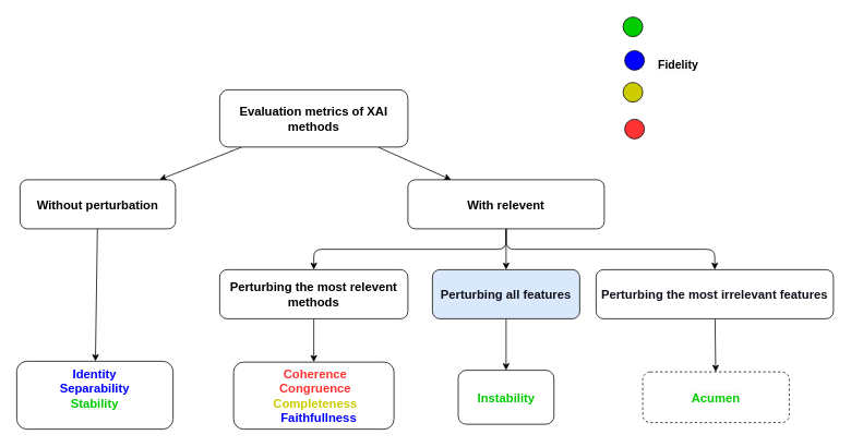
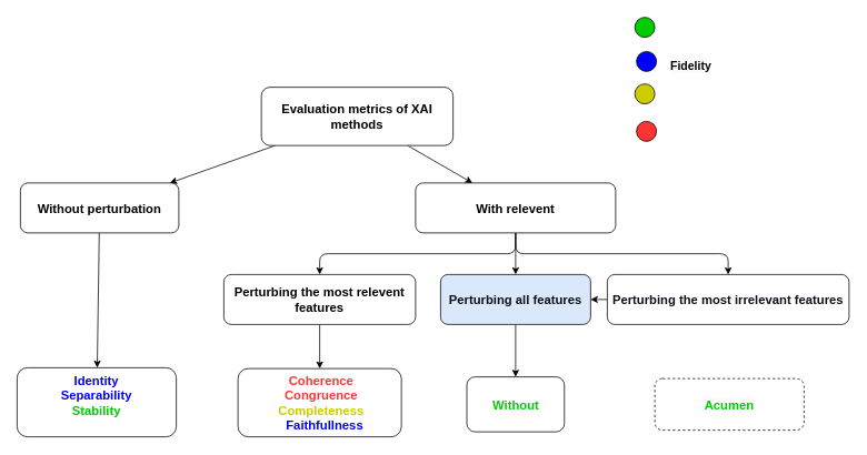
  <mxCell id="0" />
  <mxCell id="1" parent="0" />
  <mxCell id="2" value="" style="rounded=1;orthogonalLoop=1;jettySize=auto;html=1;fontSize=15;labelBackgroundColor=none;fontColor=default;" parent="1" source="4" target="6" edge="1"><mxGeometry relative="1" as="geometry" /></mxCell>
  <mxCell id="3" value="" style="rounded=1;orthogonalLoop=1;jettySize=auto;html=1;fontSize=15;labelBackgroundColor=none;fontColor=default;" parent="1" source="4" target="10" edge="1"><mxGeometry relative="1" as="geometry" /></mxCell>
- <mxCell id="4" value="Evaluation metrics of XAI methods" style="rounded=1;whiteSpace=wrap;html=1;fontStyle=1;fontSize=15;labelBackgroundColor=none;" parent="1" vertex="1"><mxGeometry x="268" y="109" width="230" height="70" as="geometry" /></mxCell>
+ <mxCell id="4" value="Evaluation metrics of XAI methods" style="rounded=1;whiteSpace=wrap;html=1;fontStyle=1;fontSize=15;labelBackgroundColor=none;" parent="1" vertex="1"><mxGeometry x="313" y="104" width="230" height="70" as="geometry" /></mxCell>
  <mxCell id="5" value="" style="rounded=1;orthogonalLoop=1;jettySize=auto;html=1;fontSize=15;labelBackgroundColor=none;fontColor=default;" parent="1" source="6" target="11" edge="1"><mxGeometry relative="1" as="geometry" /></mxCell>
  <mxCell id="6" value="Without perturbation" style="whiteSpace=wrap;html=1;rounded=1;fontStyle=1;fontSize=15;labelBackgroundColor=none;" parent="1" vertex="1"><mxGeometry x="24" y="219" width="190" height="60" as="geometry" /></mxCell>
  <mxCell id="7" value="" style="edgeStyle=orthogonalEdgeStyle;rounded=1;orthogonalLoop=1;jettySize=auto;html=1;labelBackgroundColor=none;fontColor=default;" parent="1" source="10" target="13" edge="1"><mxGeometry relative="1" as="geometry" /></mxCell>
  <mxCell id="8" value="" style="edgeStyle=orthogonalEdgeStyle;rounded=1;orthogonalLoop=1;jettySize=auto;html=1;labelBackgroundColor=none;fontColor=default;" parent="1" source="10" target="15" edge="1"><mxGeometry relative="1" as="geometry" /></mxCell>
  <mxCell id="9" value="" style="edgeStyle=orthogonalEdgeStyle;rounded=1;orthogonalLoop=1;jettySize=auto;html=1;labelBackgroundColor=none;fontColor=default;" parent="1" source="10" target="17" edge="1"><mxGeometry relative="1" as="geometry" /></mxCell>
  <mxCell id="10" value="With relevent" style="whiteSpace=wrap;html=1;rounded=1;fontStyle=1;fontSize=15;labelBackgroundColor=none;" parent="1" vertex="1"><mxGeometry x="498" y="219" width="240" height="60" as="geometry" /></mxCell>
  <mxCell id="11" value="&lt;div style=&quot;forced-color-adjust: none; font-size: 15px;&quot;&gt;&lt;b style=&quot;forced-color-adjust: none; background-color: initial;&quot;&gt;&lt;font style=&quot;forced-color-adjust: none;&quot; color=&quot;#0000ff&quot;&gt;Identity&lt;/font&gt;&lt;/b&gt;&lt;br style=&quot;forced-color-adjust: none;&quot;&gt;&lt;/div&gt;&lt;div style=&quot;forced-color-adjust: none; font-size: 15px;&quot;&gt;&lt;span style=&quot;forced-color-adjust: none; background-color: initial; font-size: 15px;&quot;&gt;&lt;b style=&quot;forced-color-adjust: none;&quot;&gt;&lt;font style=&quot;forced-color-adjust: none;&quot; color=&quot;#0000ff&quot;&gt;Separability&lt;/font&gt;&lt;/b&gt;&lt;/span&gt;&lt;/div&gt;&lt;div style=&quot;forced-color-adjust: none; font-size: 15px;&quot;&gt;&lt;b style=&quot;forced-color-adjust: none;&quot;&gt;&lt;font color=&quot;#00cc00&quot; style=&quot;forced-color-adjust: none;&quot;&gt;Stability&lt;/font&gt;&lt;br style=&quot;forced-color-adjust: none; font-size: 15px;&quot;&gt;&lt;/b&gt;&lt;div style=&quot;forced-color-adjust: none; font-size: 15px;&quot;&gt;&lt;br style=&quot;forced-color-adjust: none; color: rgb(0, 0, 0); font-family: Helvetica; font-size: 15px; font-style: normal; font-variant-ligatures: normal; font-variant-caps: normal; font-weight: 400; letter-spacing: normal; orphans: 2; text-align: center; text-indent: 0px; text-transform: none; widows: 2; word-spacing: 0px; -webkit-text-stroke-width: 0px; white-space: normal; text-decoration-thickness: initial; text-decoration-style: initial; text-decoration-color: initial; background-color: rgb(251, 251, 251);&quot;&gt;&lt;/div&gt;&lt;/div&gt;" style="whiteSpace=wrap;html=1;rounded=1;fontStyle=1;fontSize=15;labelBackgroundColor=none;" parent="1" vertex="1"><mxGeometry x="20" y="441" width="191" height="83" as="geometry" /></mxCell>
  <mxCell id="12" value="" style="rounded=1;orthogonalLoop=1;jettySize=auto;html=1;labelBackgroundColor=none;fontColor=default;" parent="1" source="13" target="19" edge="1"><mxGeometry relative="1" as="geometry" /></mxCell>
  <mxCell id="13" value="&lt;strong style=&quot;text-align: start; color: rgb(14, 16, 26); background: none; margin-top: 0pt; margin-bottom: 0pt;&quot;&gt;Perturbing all features&lt;/strong&gt;" style="whiteSpace=wrap;html=1;fontSize=15;rounded=1;fontStyle=1;labelBackgroundColor=none;fillColor=#dae8fc;" parent="1" vertex="1"><mxGeometry x="528" y="329" width="180" height="60" as="geometry" /></mxCell>
  <mxCell id="14" value="" style="rounded=1;orthogonalLoop=1;jettySize=auto;html=1;labelBackgroundColor=none;fontColor=default;" parent="1" source="15" target="18" edge="1"><mxGeometry relative="1" as="geometry" /></mxCell>
- <mxCell id="15" value="Perturbing the most relevent methods" style="whiteSpace=wrap;html=1;fontSize=15;rounded=1;fontStyle=1;labelBackgroundColor=none;" parent="1" vertex="1"><mxGeometry x="268" y="329" width="230" height="60" as="geometry" /></mxCell>
- <mxCell id="16" value="" style="rounded=1;orthogonalLoop=1;jettySize=auto;html=1;labelBackgroundColor=none;fontColor=default;" parent="1" source="17" target="20" edge="1"><mxGeometry relative="1" as="geometry" /></mxCell>
+ <mxCell id="15" value="Perturbing the most relevent features" style="whiteSpace=wrap;html=1;fontSize=15;rounded=1;fontStyle=1;labelBackgroundColor=none;" parent="1" vertex="1"><mxGeometry x="268" y="329" width="230" height="60" as="geometry" /></mxCell>
+ <mxCell id="16" value="" style="rounded=1;orthogonalLoop=1;jettySize=auto;html=1;labelBackgroundColor=none;fontColor=default;" parent="1" source="17" target="13" edge="1"><mxGeometry relative="1" as="geometry" /></mxCell>
  <mxCell id="17" value="&lt;strong style=&quot;text-align: start; color: rgb(14, 16, 26); background: none; margin-top: 0pt; margin-bottom: 0pt;&quot;&gt;Perturbing the most irrelevant features&lt;/strong&gt;" style="whiteSpace=wrap;html=1;fontSize=15;rounded=1;fontStyle=1;labelBackgroundColor=none;" parent="1" vertex="1"><mxGeometry x="728" y="329" width="290" height="60" as="geometry" /></mxCell>
  <mxCell id="18" value="&lt;div style=&quot;forced-color-adjust: none; font-size: 15px;&quot;&gt;&lt;span style=&quot;forced-color-adjust: none; background-color: initial; font-size: 15px;&quot;&gt;&lt;br class=&quot;Apple-interchange-newline&quot;&gt; &lt;span&gt;&amp;nbsp;&lt;/span&gt;&lt;font color=&quot;#ff3333&quot; style=&quot;forced-color-adjust: none;&quot;&gt;Coherence&lt;/font&gt;&lt;/span&gt;&lt;/div&gt;&lt;div style=&quot;forced-color-adjust: none; font-size: 15px;&quot;&gt;&lt;span style=&quot;forced-color-adjust: none; background-color: initial; font-size: 15px;&quot;&gt; &lt;span&gt;&amp;nbsp;&lt;/span&gt;&lt;font color=&quot;#ff3333&quot; style=&quot;forced-color-adjust: none;&quot;&gt;Congruence&lt;/font&gt;&lt;/span&gt;&lt;/div&gt;&lt;div style=&quot;forced-color-adjust: none; font-size: 15px;&quot;&gt;&lt;span style=&quot;forced-color-adjust: none; background-color: initial; font-size: 15px;&quot;&gt; &lt;span&gt;&amp;nbsp;&lt;/span&gt;&lt;font color=&quot;#cccc00&quot; style=&quot;forced-color-adjust: none;&quot;&gt;Completeness&lt;/font&gt;&lt;/span&gt;&lt;/div&gt;&lt;div style=&quot;forced-color-adjust: none; font-size: 15px;&quot;&gt;&lt;span style=&quot;forced-color-adjust: none; background-color: initial; font-size: 15px;&quot;&gt;&amp;nbsp; &lt;span&gt;&amp;nbsp;&lt;/span&gt;&lt;font style=&quot;forced-color-adjust: none;&quot; color=&quot;#0000ff&quot;&gt;Faithfullness&lt;/font&gt;&lt;/span&gt;&lt;/div&gt;&lt;div style=&quot;forced-color-adjust: none; font-size: 15px;&quot;&gt;&lt;div style=&quot;forced-color-adjust: none; font-size: 15px;&quot;&gt;&lt;br style=&quot;forced-color-adjust: none; color: rgb(0, 0, 0); font-family: Helvetica; font-size: 15px; font-style: normal; font-variant-ligatures: normal; font-variant-caps: normal; font-weight: 400; letter-spacing: normal; orphans: 2; text-align: center; text-indent: 0px; text-transform: none; widows: 2; word-spacing: 0px; -webkit-text-stroke-width: 0px; white-space: normal; text-decoration-thickness: initial; text-decoration-style: initial; text-decoration-color: initial; background-color: rgb(251, 251, 251);&quot;&gt;&lt;/div&gt;&lt;/div&gt;" style="whiteSpace=wrap;html=1;fontSize=15;rounded=1;fontStyle=1;labelBackgroundColor=none;" parent="1" vertex="1"><mxGeometry x="285" y="442" width="196" height="82" as="geometry" /></mxCell>
- <mxCell id="19" value="&lt;div style=&quot;forced-color-adjust: none; font-size: 15px;&quot;&gt;&lt;span style=&quot;forced-color-adjust: none; background-color: initial; font-size: 15px;&quot;&gt;&lt;font color=&quot;#00cc00&quot; style=&quot;forced-color-adjust: none;&quot;&gt;&lt;b style=&quot;forced-color-adjust: none;&quot;&gt;&lt;br class=&quot;Apple-interchange-newline&quot;&gt;Instability&lt;/b&gt;&lt;/font&gt;&lt;/span&gt;&lt;/div&gt;&lt;div style=&quot;forced-color-adjust: none; font-size: 15px;&quot;&gt;&lt;div style=&quot;forced-color-adjust: none; font-size: 15px;&quot;&gt;&lt;br style=&quot;forced-color-adjust: none; color: rgb(0, 0, 0); font-family: Helvetica; font-size: 15px; font-style: normal; font-variant-ligatures: normal; font-variant-caps: normal; font-weight: 400; letter-spacing: normal; orphans: 2; text-align: center; text-indent: 0px; text-transform: none; widows: 2; word-spacing: 0px; -webkit-text-stroke-width: 0px; white-space: normal; text-decoration-thickness: initial; text-decoration-style: initial; text-decoration-color: initial; background-color: rgb(251, 251, 251);&quot;&gt;&lt;/div&gt;&lt;/div&gt;" style="whiteSpace=wrap;html=1;fontSize=15;rounded=1;fontStyle=1;labelBackgroundColor=none;" parent="1" vertex="1"><mxGeometry x="559.5" y="452" width="117" height="66" as="geometry" /></mxCell>
+ <mxCell id="19" value="&lt;div style=&quot;forced-color-adjust: none; font-size: 15px;&quot;&gt;&lt;span style=&quot;forced-color-adjust: none; background-color: initial; font-size: 15px;&quot;&gt;&lt;font color=&quot;#00cc00&quot; style=&quot;forced-color-adjust: none;&quot;&gt;&lt;b style=&quot;forced-color-adjust: none;&quot;&gt;&lt;br class=&quot;Apple-interchange-newline&quot;&gt;Without&lt;/b&gt;&lt;/font&gt;&lt;/span&gt;&lt;/div&gt;&lt;div style=&quot;forced-color-adjust: none; font-size: 15px;&quot;&gt;&lt;div style=&quot;forced-color-adjust: none; font-size: 15px;&quot;&gt;&lt;br style=&quot;forced-color-adjust: none; color: rgb(0, 0, 0); font-family: Helvetica; font-size: 15px; font-style: normal; font-variant-ligatures: normal; font-variant-caps: normal; font-weight: 400; letter-spacing: normal; orphans: 2; text-align: center; text-indent: 0px; text-transform: none; widows: 2; word-spacing: 0px; -webkit-text-stroke-width: 0px; white-space: normal; text-decoration-thickness: initial; text-decoration-style: initial; text-decoration-color: initial; background-color: rgb(251, 251, 251);&quot;&gt;&lt;/div&gt;&lt;/div&gt;" style="whiteSpace=wrap;html=1;fontSize=15;rounded=1;fontStyle=1;labelBackgroundColor=none;" parent="1" vertex="1"><mxGeometry x="559.5" y="452" width="117" height="66" as="geometry" /></mxCell>
  <mxCell id="20" value="&lt;span style=&quot;font-family: Helvetica; font-size: 15px; font-style: normal; font-variant-ligatures: normal; font-variant-caps: normal; letter-spacing: normal; orphans: 2; text-align: center; text-indent: 0px; text-transform: none; widows: 2; word-spacing: 0px; -webkit-text-stroke-width: 0px; white-space: normal; background-color: rgb(251, 251, 251); text-decoration-thickness: initial; text-decoration-style: initial; text-decoration-color: initial; float: none; display: inline !important;&quot;&gt;&lt;b style=&quot;&quot;&gt;&lt;font color=&quot;#00cc00&quot;&gt;Acumen&lt;/font&gt;&lt;/b&gt;&lt;/span&gt;" style="whiteSpace=wrap;html=1;fontSize=15;rounded=1;fontStyle=0;labelBackgroundColor=none;dashed=1;" parent="1" vertex="1"><mxGeometry x="785" y="454" width="179" height="62" as="geometry" /></mxCell>
  <mxCell id="21" value="" style="ellipse;whiteSpace=wrap;html=1;aspect=fixed;fillColor=#00CC00;" vertex="1" parent="1"><mxGeometry x="761" y="20" width="24" height="24" as="geometry" /></mxCell>
  <mxCell id="22" value="" style="ellipse;whiteSpace=wrap;html=1;aspect=fixed;fillColor=#FF3333;fontColor=#FF3333;labelBorderColor=#FF3333;labelBackgroundColor=#FF3333;" vertex="1" parent="1"><mxGeometry x="763" y="145" width="24" height="24" as="geometry" /></mxCell>
  <mxCell id="23" value="" style="ellipse;whiteSpace=wrap;html=1;aspect=fixed;fillColor=#0000FF;" vertex="1" parent="1"><mxGeometry x="763" y="61" width="24" height="24" as="geometry" /></mxCell>
  <mxCell id="24" value="" style="ellipse;whiteSpace=wrap;html=1;aspect=fixed;fillColor=#CCCC00;" vertex="1" parent="1"><mxGeometry x="761" y="100" width="24" height="24" as="geometry" /></mxCell>
  <mxCell id="25" value="&lt;span style=&quot;color: rgb(0, 0, 0); font-family: Helvetica; font-size: 14px; font-style: normal; font-variant-ligatures: normal; font-variant-caps: normal; letter-spacing: normal; orphans: 2; text-align: center; text-indent: 0px; text-transform: none; widows: 2; word-spacing: 0px; -webkit-text-stroke-width: 0px; white-space: normal; background-color: rgb(251, 251, 251); text-decoration-thickness: initial; text-decoration-style: initial; text-decoration-color: initial; float: none; display: inline !important;&quot;&gt;Fidelity&lt;/span&gt;" style="text;whiteSpace=wrap;html=1;fontStyle=1;fontSize=14;" vertex="1" parent="1"><mxGeometry x="802" y="64" width="62" height="36" as="geometry" /></mxCell>
